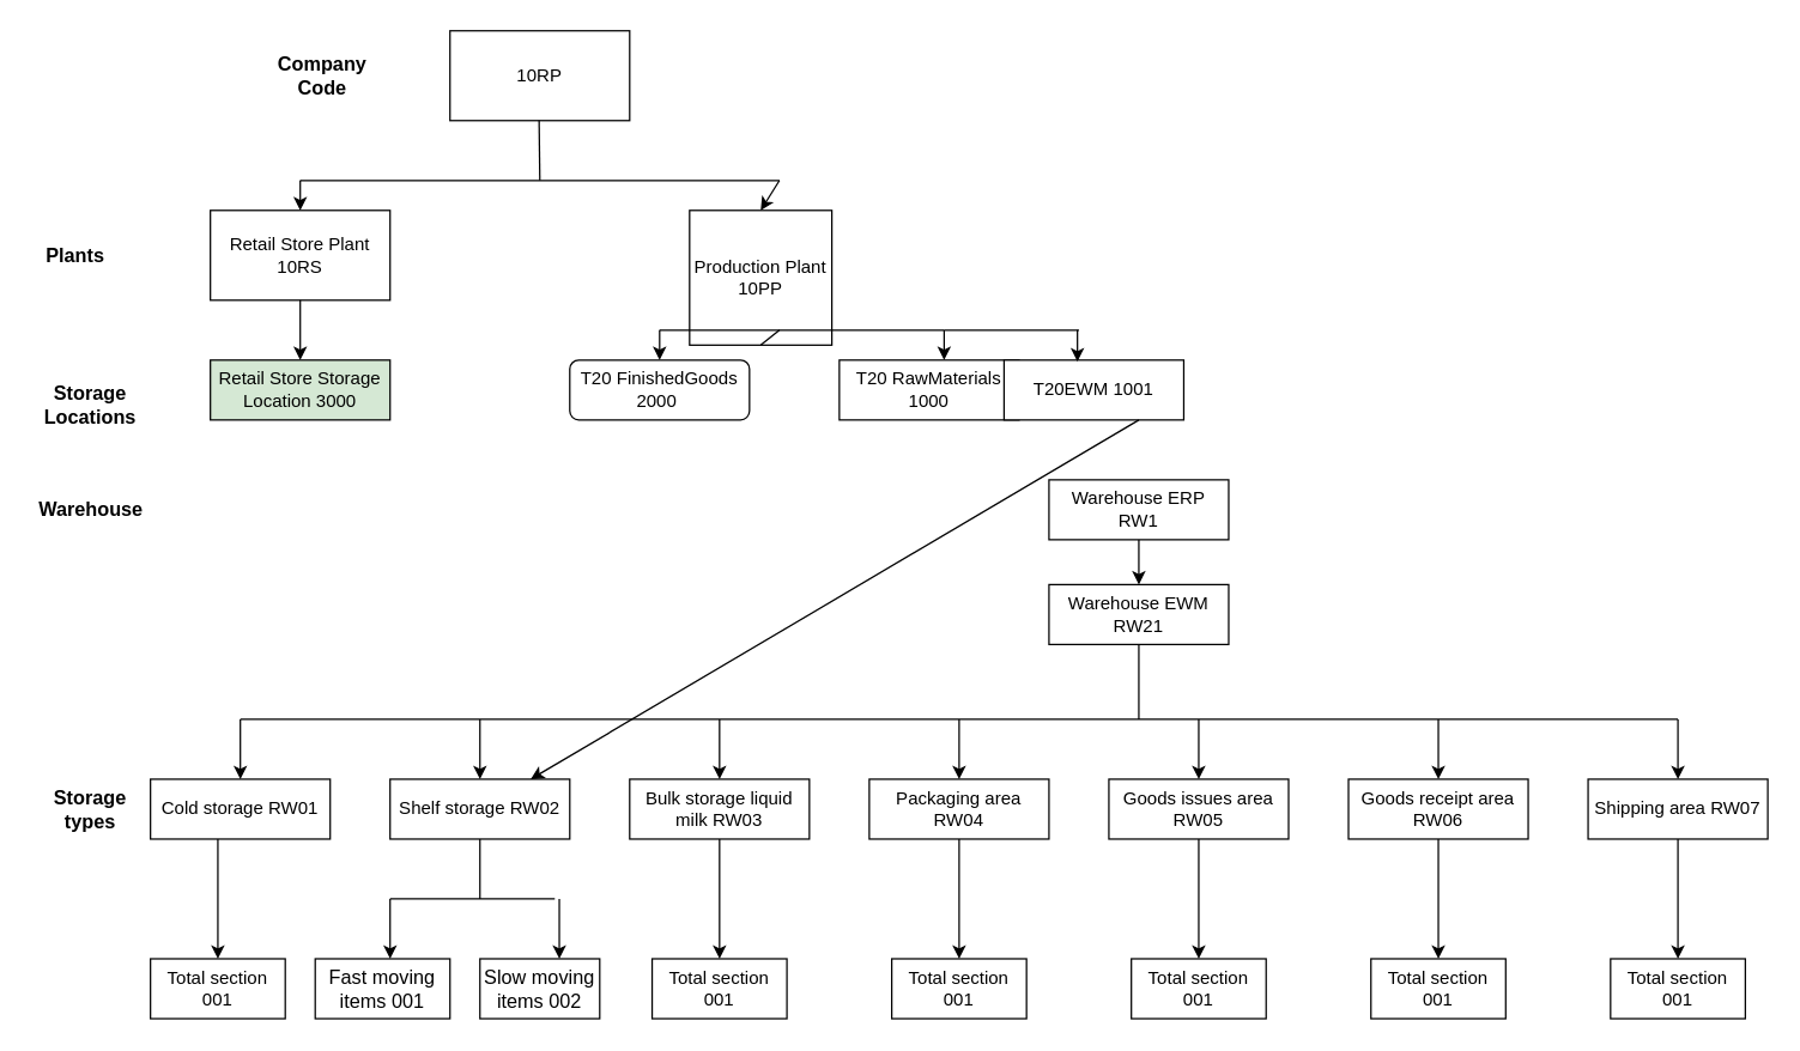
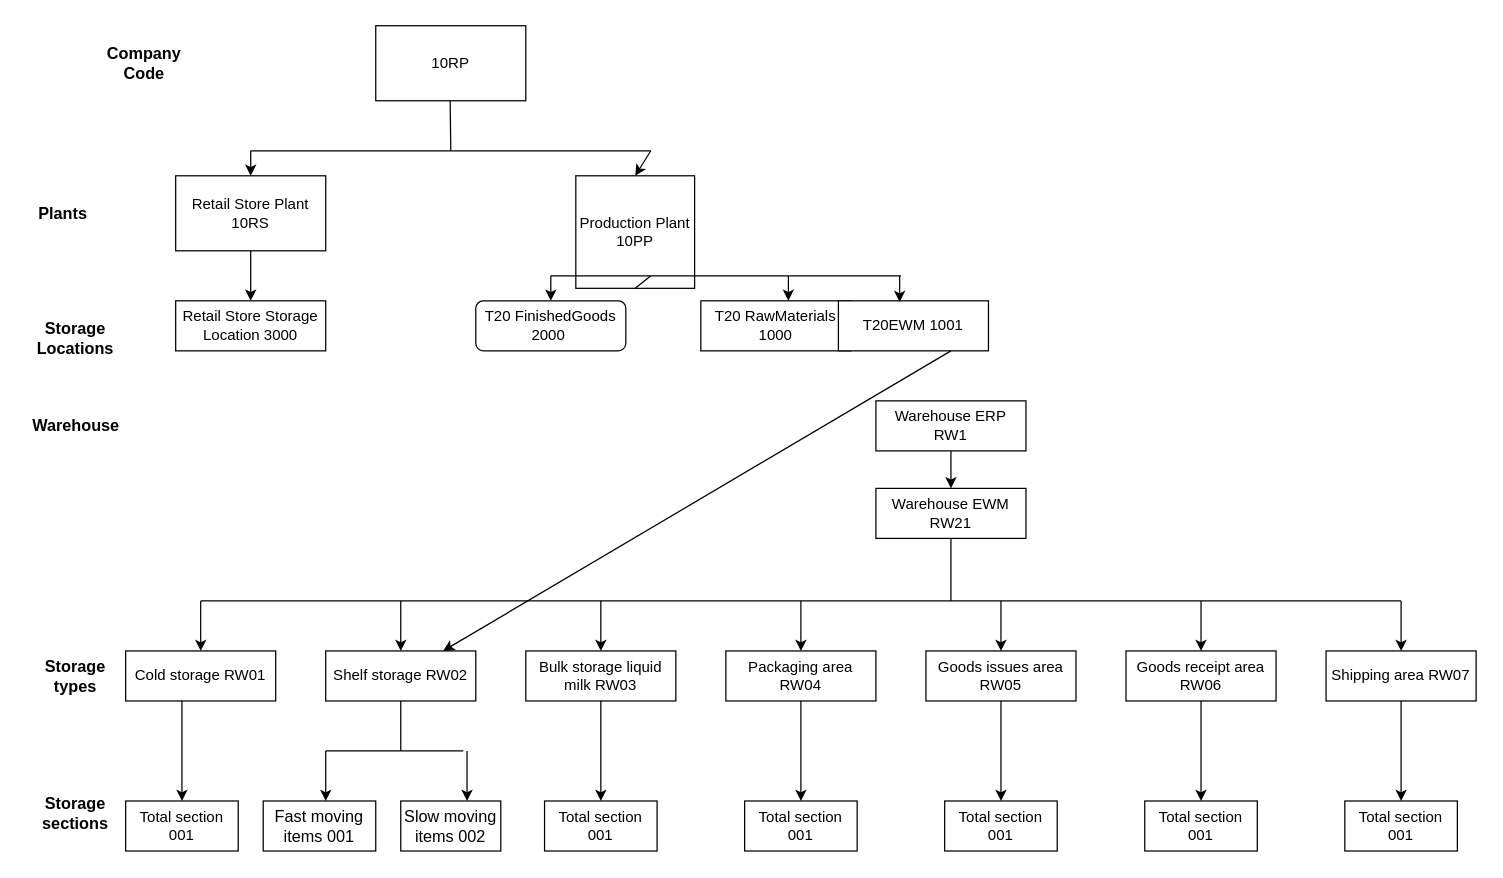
  <mxCell id="0" />
  <mxCell id="1" parent="0" />
  <mxCell id="2" value="10RP" style="rounded=0;whiteSpace=wrap;html=1;" vertex="1" parent="1"><mxGeometry x="300" y="20" width="120" height="60" as="geometry" /></mxCell>
  <mxCell id="3" value="Retail Store Plant 10RS" style="rounded=0;whiteSpace=wrap;html=1;" vertex="1" parent="1"><mxGeometry x="140" y="140" width="120" height="60" as="geometry" /></mxCell>
  <mxCell id="4" value="Production Plant &lt;br&gt;10PP" style="rounded=0;whiteSpace=wrap;html=1;" vertex="1" parent="1"><mxGeometry x="460" y="140" width="95" height="90" as="geometry" /></mxCell>
- <mxCell id="5" value="Company Code" style="text;html=1;strokeColor=none;fillColor=none;align=center;verticalAlign=middle;whiteSpace=wrap;rounded=0;fontSize=13;fontStyle=1" vertex="1" parent="1"><mxGeometry x="170" y="40" width="90" height="20" as="geometry" /></mxCell>
+ <mxCell id="5" value="Company Code" style="text;html=1;strokeColor=none;fillColor=none;align=center;verticalAlign=middle;whiteSpace=wrap;rounded=0;fontSize=13;fontStyle=1" vertex="1" parent="1"><mxGeometry x="70" y="40" width="90" height="20" as="geometry" /></mxCell>
  <mxCell id="6" value="Plants" style="text;html=1;strokeColor=none;fillColor=none;align=center;verticalAlign=middle;whiteSpace=wrap;rounded=0;fontStyle=1;fontSize=13;" vertex="1" parent="1"><mxGeometry x="30" y="160" width="40" height="20" as="geometry" /></mxCell>
  <mxCell id="7" value="Storage Locations" style="text;html=1;strokeColor=none;fillColor=none;align=center;verticalAlign=middle;whiteSpace=wrap;rounded=0;fontSize=13;fontStyle=1" vertex="1" parent="1"><mxGeometry x="40" y="260" width="40" height="20" as="geometry" /></mxCell>
- <mxCell id="8" value="Retail Store Storage Location 3000" style="rounded=0;whiteSpace=wrap;html=1;fillColor=#d5e8d4;" vertex="1" parent="1"><mxGeometry x="140" y="240" width="120" height="40" as="geometry" /></mxCell>
+ <mxCell id="8" value="Retail Store Storage Location 3000" style="rounded=0;whiteSpace=wrap;html=1;" vertex="1" parent="1"><mxGeometry x="140" y="240" width="120" height="40" as="geometry" /></mxCell>
  <mxCell id="9" value="T20 FinishedGoods 2000&amp;nbsp;" style="whiteSpace=wrap;html=1;rounded=1;" vertex="1" parent="1"><mxGeometry x="380" y="240" width="120" height="40" as="geometry" /></mxCell>
  <mxCell id="10" value="T20 RawMaterials 1000" style="rounded=0;whiteSpace=wrap;html=1;" vertex="1" parent="1"><mxGeometry x="560" y="240" width="120" height="40" as="geometry" /></mxCell>
  <mxCell id="11" value="Warehouse ERP&lt;br&gt;RW1" style="rounded=0;whiteSpace=wrap;html=1;" vertex="1" parent="1"><mxGeometry x="700" y="320" width="120" height="40" as="geometry" /></mxCell>
  <mxCell id="12" value="Warehouse EWM RW21" style="rounded=0;whiteSpace=wrap;html=1;" vertex="1" parent="1"><mxGeometry x="700" y="390" width="120" height="40" as="geometry" /></mxCell>
  <mxCell id="13" value="" style="edgeStyle=orthogonalEdgeStyle;rounded=0;orthogonalLoop=1;jettySize=auto;html=1;fontSize=13;" edge="1" parent="1" source="14" target="58"><mxGeometry relative="1" as="geometry" /></mxCell>
  <mxCell id="14" value="Shipping area RW07" style="rounded=0;whiteSpace=wrap;html=1;" vertex="1" parent="1"><mxGeometry x="1060" y="520" width="120" height="40" as="geometry" /></mxCell>
  <mxCell id="15" value="" style="edgeStyle=orthogonalEdgeStyle;rounded=0;orthogonalLoop=1;jettySize=auto;html=1;fontSize=13;" edge="1" parent="1" source="16" target="57"><mxGeometry relative="1" as="geometry" /></mxCell>
  <mxCell id="16" value="Goods receipt area RW06" style="rounded=0;whiteSpace=wrap;html=1;" vertex="1" parent="1"><mxGeometry x="900" y="520" width="120" height="40" as="geometry" /></mxCell>
  <mxCell id="17" value="Shelf storage RW02" style="rounded=0;whiteSpace=wrap;html=1;" vertex="1" parent="1"><mxGeometry x="260" y="520" width="120" height="40" as="geometry" /></mxCell>
  <mxCell id="18" value="Cold storage RW01" style="rounded=0;whiteSpace=wrap;html=1;" vertex="1" parent="1"><mxGeometry x="100" y="520" width="120" height="40" as="geometry" /></mxCell>
  <mxCell id="19" value="" style="edgeStyle=orthogonalEdgeStyle;rounded=0;orthogonalLoop=1;jettySize=auto;html=1;fontSize=13;" edge="1" parent="1" source="20" target="54"><mxGeometry relative="1" as="geometry" /></mxCell>
  <mxCell id="20" value="Bulk storage liquid milk RW03" style="rounded=0;whiteSpace=wrap;html=1;" vertex="1" parent="1"><mxGeometry x="420" y="520" width="120" height="40" as="geometry" /></mxCell>
  <mxCell id="21" value="" style="edgeStyle=orthogonalEdgeStyle;rounded=0;orthogonalLoop=1;jettySize=auto;html=1;fontSize=13;" edge="1" parent="1" source="22" target="56"><mxGeometry relative="1" as="geometry" /></mxCell>
  <mxCell id="22" value="Goods issues area RW05" style="rounded=0;whiteSpace=wrap;html=1;" vertex="1" parent="1"><mxGeometry x="740" y="520" width="120" height="40" as="geometry" /></mxCell>
  <mxCell id="23" value="" style="edgeStyle=orthogonalEdgeStyle;rounded=0;orthogonalLoop=1;jettySize=auto;html=1;fontSize=13;" edge="1" parent="1" source="24" target="55"><mxGeometry relative="1" as="geometry" /></mxCell>
  <mxCell id="24" value="Packaging area RW04" style="rounded=0;whiteSpace=wrap;html=1;" vertex="1" parent="1"><mxGeometry x="580" y="520" width="120" height="40" as="geometry" /></mxCell>
  <mxCell id="25" value="Warehouse" style="text;html=1;align=center;verticalAlign=middle;resizable=0;points=[];autosize=1;fontSize=13;fontStyle=1" vertex="1" parent="1"><mxGeometry y="330" width="80" height="20" as="geometry" x="20" /></mxCell>
  <mxCell id="26" value="T20EWM 1001" style="rounded=0;whiteSpace=wrap;html=1;" vertex="1" parent="1"><mxGeometry x="670" y="240" width="120" height="40" as="geometry" /></mxCell>
  <mxCell id="27" value="" style="endArrow=none;html=1;fontSize=13;" edge="1" parent="1"><mxGeometry width="50" height="50" relative="1" as="geometry"><mxPoint x="360" y="120" as="sourcePoint" /><mxPoint x="359.5" y="80" as="targetPoint" /></mxGeometry></mxCell>
  <mxCell id="28" value="" style="endArrow=none;html=1;fontSize=13;" edge="1" parent="1"><mxGeometry width="50" height="50" relative="1" as="geometry"><mxPoint x="200" y="120" as="sourcePoint" /><mxPoint x="520" y="120" as="targetPoint" /></mxGeometry></mxCell>
  <mxCell id="29" value="" style="endArrow=classic;html=1;fontSize=13;entryX=0.5;entryY=0;entryDx=0;entryDy=0;" edge="1" parent="1" target="3"><mxGeometry width="50" height="50" relative="1" as="geometry"><mxPoint x="200" y="120" as="sourcePoint" /><mxPoint x="390" y="110" as="targetPoint" /></mxGeometry></mxCell>
  <mxCell id="30" value="" style="endArrow=classic;html=1;fontSize=13;entryX=0.5;entryY=0;entryDx=0;entryDy=0;" edge="1" parent="1" target="4"><mxGeometry width="50" height="50" relative="1" as="geometry"><mxPoint x="520" y="120" as="sourcePoint" /><mxPoint x="390" y="110" as="targetPoint" /></mxGeometry></mxCell>
  <mxCell id="31" value="" style="endArrow=classic;html=1;fontSize=13;exitX=0.5;exitY=1;exitDx=0;exitDy=0;entryX=0.5;entryY=0;entryDx=0;entryDy=0;" edge="1" parent="1" source="3" target="8"><mxGeometry width="50" height="50" relative="1" as="geometry"><mxPoint x="340" y="160" as="sourcePoint" /><mxPoint x="390" y="110" as="targetPoint" /></mxGeometry></mxCell>
  <mxCell id="32" value="" style="endArrow=none;html=1;fontSize=13;entryX=0.5;entryY=1;entryDx=0;entryDy=0;" edge="1" parent="1" target="4"><mxGeometry width="50" height="50" relative="1" as="geometry"><mxPoint x="520" y="220" as="sourcePoint" /><mxPoint x="390" y="110" as="targetPoint" /></mxGeometry></mxCell>
  <mxCell id="33" value="" style="endArrow=none;html=1;fontSize=13;" edge="1" parent="1"><mxGeometry width="50" height="50" relative="1" as="geometry"><mxPoint x="440" y="220" as="sourcePoint" /><mxPoint x="630" y="220" as="targetPoint" /></mxGeometry></mxCell>
  <mxCell id="34" value="" style="endArrow=classic;html=1;fontSize=13;entryX=0.5;entryY=0;entryDx=0;entryDy=0;" edge="1" parent="1" target="9"><mxGeometry width="50" height="50" relative="1" as="geometry"><mxPoint x="440" y="220" as="sourcePoint" /><mxPoint x="390" y="110" as="targetPoint" /></mxGeometry></mxCell>
  <mxCell id="35" value="" style="endArrow=classic;html=1;fontSize=13;" edge="1" parent="1"><mxGeometry width="50" height="50" relative="1" as="geometry"><mxPoint x="630" y="220" as="sourcePoint" /><mxPoint x="630" y="240" as="targetPoint" /></mxGeometry></mxCell>
  <mxCell id="36" value="" style="endArrow=none;html=1;fontSize=13;" edge="1" parent="1"><mxGeometry width="50" height="50" relative="1" as="geometry"><mxPoint x="630" y="220" as="sourcePoint" /><mxPoint x="720" y="220" as="targetPoint" /></mxGeometry></mxCell>
  <mxCell id="37" value="" style="endArrow=classic;html=1;fontSize=13;" edge="1" parent="1"><mxGeometry width="50" height="50" relative="1" as="geometry"><mxPoint x="719" y="220" as="sourcePoint" /><mxPoint x="719" y="241" as="targetPoint" /></mxGeometry></mxCell>
  <mxCell id="38" value="" style="endArrow=classic;html=1;fontSize=13;exitX=0.75;exitY=1;exitDx=0;exitDy=0;" edge="1" parent="1" source="26" target="17"><mxGeometry width="50" height="50" relative="1" as="geometry"><mxPoint x="710" y="260" as="sourcePoint" /><mxPoint x="760" y="210" as="targetPoint" /></mxGeometry></mxCell>
  <mxCell id="39" value="" style="endArrow=classic;html=1;fontSize=13;exitX=0.5;exitY=1;exitDx=0;exitDy=0;" edge="1" parent="1" source="11"><mxGeometry width="50" height="50" relative="1" as="geometry"><mxPoint x="670" y="560" as="sourcePoint" /><mxPoint x="760" y="390" as="targetPoint" /></mxGeometry></mxCell>
  <mxCell id="40" value="" style="endArrow=none;html=1;fontSize=13;" edge="1" parent="1"><mxGeometry width="50" height="50" relative="1" as="geometry"><mxPoint x="160" y="480" as="sourcePoint" /><mxPoint x="1120" y="480" as="targetPoint" /></mxGeometry></mxCell>
  <mxCell id="41" value="" style="endArrow=classic;html=1;fontSize=13;entryX=0.5;entryY=0;entryDx=0;entryDy=0;" edge="1" parent="1" target="14"><mxGeometry width="50" height="50" relative="1" as="geometry"><mxPoint x="1120" y="480" as="sourcePoint" /><mxPoint x="870" y="310" as="targetPoint" /></mxGeometry></mxCell>
  <mxCell id="42" value="" style="endArrow=classic;html=1;fontSize=13;entryX=0.5;entryY=0;entryDx=0;entryDy=0;" edge="1" parent="1" target="18"><mxGeometry width="50" height="50" relative="1" as="geometry"><mxPoint x="160" y="480" as="sourcePoint" /><mxPoint x="410" y="310" as="targetPoint" /></mxGeometry></mxCell>
  <mxCell id="43" value="" style="endArrow=classic;html=1;fontSize=13;entryX=0.5;entryY=0;entryDx=0;entryDy=0;" edge="1" parent="1" target="17"><mxGeometry width="50" height="50" relative="1" as="geometry"><mxPoint x="320" y="480" as="sourcePoint" /><mxPoint x="410" y="310" as="targetPoint" /></mxGeometry></mxCell>
  <mxCell id="44" value="" style="endArrow=classic;html=1;fontSize=13;entryX=0.5;entryY=0;entryDx=0;entryDy=0;" edge="1" parent="1" target="20"><mxGeometry width="50" height="50" relative="1" as="geometry"><mxPoint x="480" y="480" as="sourcePoint" /><mxPoint x="410" y="310" as="targetPoint" /></mxGeometry></mxCell>
  <mxCell id="45" value="" style="endArrow=classic;html=1;fontSize=13;entryX=0.5;entryY=0;entryDx=0;entryDy=0;" edge="1" parent="1" target="24"><mxGeometry width="50" height="50" relative="1" as="geometry"><mxPoint x="640" y="480" as="sourcePoint" /><mxPoint x="410" y="310" as="targetPoint" /></mxGeometry></mxCell>
  <mxCell id="46" value="" style="endArrow=classic;html=1;fontSize=13;entryX=0.5;entryY=0;entryDx=0;entryDy=0;" edge="1" parent="1" target="22"><mxGeometry width="50" height="50" relative="1" as="geometry"><mxPoint x="800" y="480" as="sourcePoint" /><mxPoint x="780" y="310" as="targetPoint" /></mxGeometry></mxCell>
  <mxCell id="47" value="" style="endArrow=classic;html=1;fontSize=13;entryX=0.5;entryY=0;entryDx=0;entryDy=0;" edge="1" parent="1" target="16"><mxGeometry width="50" height="50" relative="1" as="geometry"><mxPoint x="960" y="480" as="sourcePoint" /><mxPoint x="780" y="310" as="targetPoint" /></mxGeometry></mxCell>
  <mxCell id="48" value="" style="endArrow=none;html=1;fontSize=13;entryX=0.5;entryY=1;entryDx=0;entryDy=0;" edge="1" parent="1" target="12"><mxGeometry width="50" height="50" relative="1" as="geometry"><mxPoint x="760" y="480" as="sourcePoint" /><mxPoint x="570" y="410" as="targetPoint" /></mxGeometry></mxCell>
  <mxCell id="49" value="Storage types" style="text;html=1;strokeColor=none;fillColor=none;align=center;verticalAlign=middle;whiteSpace=wrap;rounded=0;fontSize=13;fontStyle=1" vertex="1" parent="1"><mxGeometry x="40" y="530" width="40" height="20" as="geometry" /></mxCell>
+ <mxCell id="50" value="Storage sections" style="text;html=1;strokeColor=none;fillColor=none;align=center;verticalAlign=middle;whiteSpace=wrap;rounded=0;fontSize=13;fontStyle=1" vertex="1" parent="1"><mxGeometry x="40" y="640" width="40" height="20" as="geometry" /></mxCell>
  <mxCell id="51" value="Total section 001" style="rounded=0;whiteSpace=wrap;html=1;" vertex="1" parent="1"><mxGeometry x="100" y="640" width="90" height="40" as="geometry" /></mxCell>
  <mxCell id="52" value="Slow moving items 002" style="rounded=0;whiteSpace=wrap;html=1;fontSize=13;" vertex="1" parent="1"><mxGeometry x="320" y="640" width="80" height="40" as="geometry" /></mxCell>
  <mxCell id="53" value="Fast moving items 001" style="rounded=0;whiteSpace=wrap;html=1;fontSize=13;" vertex="1" parent="1"><mxGeometry x="210" y="640" width="90" height="40" as="geometry" /></mxCell>
  <mxCell id="54" value="Total section 001" style="rounded=0;whiteSpace=wrap;html=1;" vertex="1" parent="1"><mxGeometry x="435" y="640" width="90" height="40" as="geometry" /></mxCell>
  <mxCell id="55" value="Total section 001" style="rounded=0;whiteSpace=wrap;html=1;" vertex="1" parent="1"><mxGeometry x="595" y="640" width="90" height="40" as="geometry" /></mxCell>
  <mxCell id="56" value="Total section 001" style="rounded=0;whiteSpace=wrap;html=1;" vertex="1" parent="1"><mxGeometry x="755" y="640" width="90" height="40" as="geometry" /></mxCell>
  <mxCell id="57" value="Total section 001" style="rounded=0;whiteSpace=wrap;html=1;" vertex="1" parent="1"><mxGeometry x="915" y="640" width="90" height="40" as="geometry" /></mxCell>
  <mxCell id="58" value="Total section 001" style="rounded=0;whiteSpace=wrap;html=1;" vertex="1" parent="1"><mxGeometry x="1075" y="640" width="90" height="40" as="geometry" /></mxCell>
  <mxCell id="59" value="" style="endArrow=classic;html=1;fontSize=13;entryX=0.5;entryY=0;entryDx=0;entryDy=0;" edge="1" parent="1" target="51"><mxGeometry width="50" height="50" relative="1" as="geometry"><mxPoint x="145" y="560" as="sourcePoint" /><mxPoint x="430" y="610" as="targetPoint" /></mxGeometry></mxCell>
  <mxCell id="60" value="" style="endArrow=none;html=1;fontSize=13;entryX=0.5;entryY=1;entryDx=0;entryDy=0;" edge="1" parent="1" target="17"><mxGeometry width="50" height="50" relative="1" as="geometry"><mxPoint x="320" y="600" as="sourcePoint" /><mxPoint x="450" y="610" as="targetPoint" /></mxGeometry></mxCell>
  <mxCell id="61" value="" style="endArrow=none;html=1;fontSize=13;" edge="1" parent="1"><mxGeometry width="50" height="50" relative="1" as="geometry"><mxPoint x="260" y="600" as="sourcePoint" /><mxPoint x="370" y="600" as="targetPoint" /></mxGeometry></mxCell>
  <mxCell id="62" value="" style="endArrow=classic;html=1;fontSize=13;" edge="1" parent="1"><mxGeometry width="50" height="50" relative="1" as="geometry"><mxPoint x="260" y="600" as="sourcePoint" /><mxPoint x="260" y="640" as="targetPoint" /></mxGeometry></mxCell>
  <mxCell id="63" value="" style="endArrow=classic;html=1;fontSize=13;" edge="1" parent="1"><mxGeometry width="50" height="50" relative="1" as="geometry"><mxPoint x="373" y="600" as="sourcePoint" /><mxPoint x="373" y="640" as="targetPoint" /></mxGeometry></mxCell>
